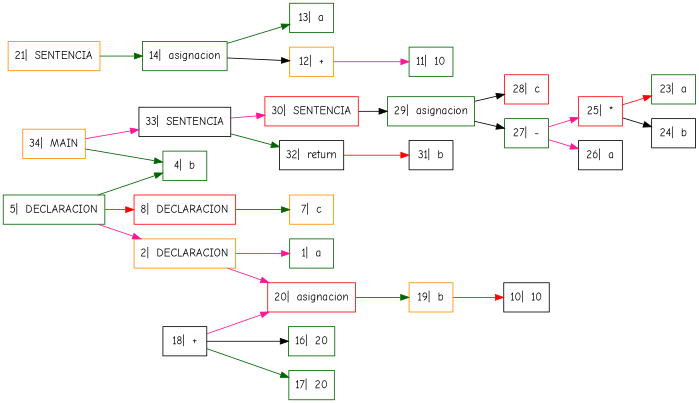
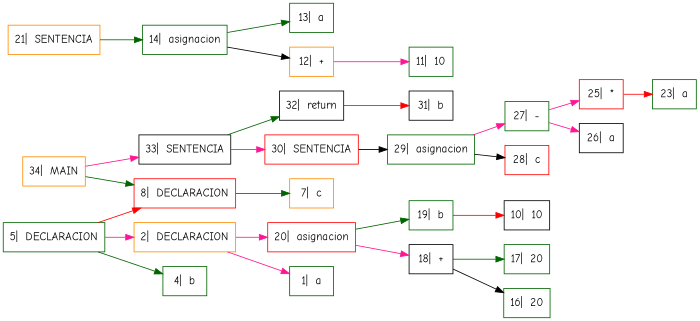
  digraph {
    fontname="Comic Neue"
    rankdir=LR
    node [color=darkgreen fontname="Comic Neue" shape=box]
    edge [color=deeppink fontname="Comic Neue"]
    "34|  MAIN" [color=darkorange]
    "8|  DECLARACION" [color=red]
    "33|  SENTENCIA" [color=black]
    "7|  c" [color=darkorange]
    "30|  SENTENCIA" [color=red]
    "32|  return" [color=black]
    "5|  DECLARACION"
    "2|  DECLARACION" [color=darkorange]
    "4|  b"
    "29|  asignacion"
    "31|  b" [color=black]
    "1|  a"
    "20|  asignacion" [color=red]
    "21|  SENTENCIA" [color=darkorange]
    "14|  asignacion"
    "28|  c" [color=red]
    "27|  -"
    "13|  a"
    "12|  +" [color=darkorange]
-   "19|  b" [color=darkorange]
+   "19|  b"
    "18|  +" [color=black]
    "25|  *" [color=red]
    "26|  a" [color=black]
    "11|  10"
    "10|  10" [color=black]
    "16|  20"
    "17|  20"
    "23|  a"
-   "24|  b" [color=black]
-   "34|  MAIN" -> "4|  b" [color=darkgreen]
+   "34|  MAIN" -> "8|  DECLARACION" [color=darkgreen]
    "34|  MAIN" -> "33|  SENTENCIA"
    "8|  DECLARACION" -> "7|  c" [color=darkgreen]
    "33|  SENTENCIA" -> "30|  SENTENCIA"
    "33|  SENTENCIA" -> "32|  return" [color=darkgreen]
    "30|  SENTENCIA" -> "29|  asignacion" [color=black]
    "32|  return" -> "31|  b" [color=red]
    "5|  DECLARACION" -> "8|  DECLARACION" [color=red]
    "5|  DECLARACION" -> "2|  DECLARACION"
    "5|  DECLARACION" -> "4|  b" [color=darkgreen]
    "2|  DECLARACION" -> "1|  a"
    "2|  DECLARACION" -> "20|  asignacion"
    "29|  asignacion" -> "28|  c" [color=black]
-   "29|  asignacion" -> "27|  -" [color=black]
+   "29|  asignacion" -> "27|  -"
    "20|  asignacion" -> "19|  b" [color=darkgreen]
-   "18|  +" -> "20|  asignacion"
+   "20|  asignacion" -> "18|  +"
    "21|  SENTENCIA" -> "14|  asignacion" [color=darkgreen]
    "14|  asignacion" -> "13|  a" [color=darkgreen]
    "14|  asignacion" -> "12|  +" [color=black]
    "27|  -" -> "25|  *"
    "27|  -" -> "26|  a"
    "12|  +" -> "11|  10"
    "19|  b" -> "10|  10" [color=red]
    "18|  +" -> "16|  20" [color=black]
    "18|  +" -> "17|  20" [color=darkgreen]
    "25|  *" -> "23|  a" [color=red]
-   "25|  *" -> "24|  b" [color=black]
  }
